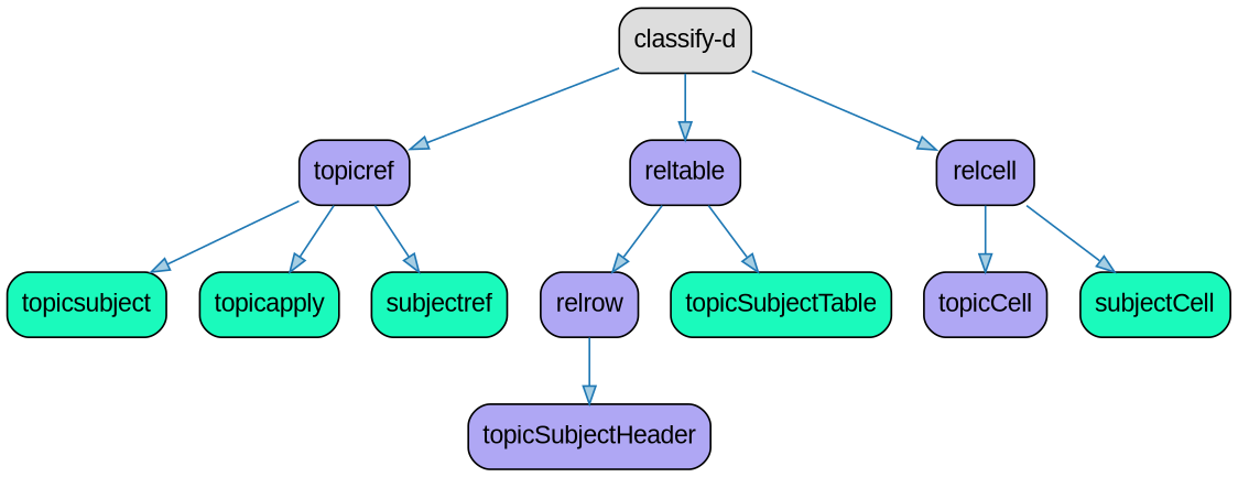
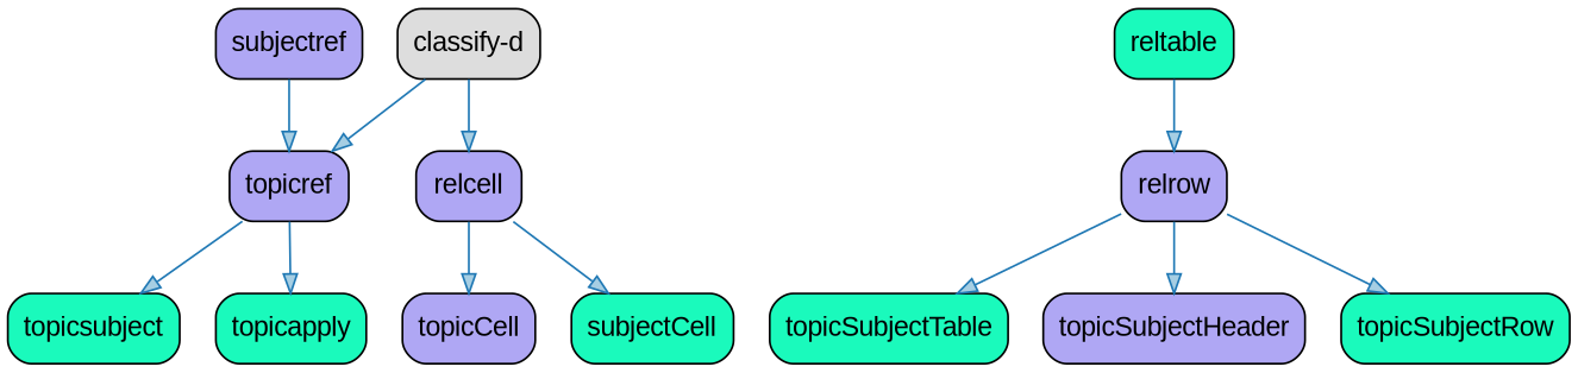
  strict digraph {
    node [fillcolor="#AFA7F4" fontname=Arial shape=Mrecord style=filled]
    edge [color="#1f78b4" fillcolor="#a6cee3"]
    n1 [fillcolor="#DDDDDD" label="classify-d"]
    n2 [label=topicref]
-   n3 [label=reltable]
+   n3 [fillcolor="#1AFABC" label=reltable]
    n4 [label=relcell]
    n5 [fillcolor="#1AFABC" label=topicsubject]
    n6 [fillcolor="#1AFABC" label=topicapply]
-   n7 [fillcolor="#1AFABC" label=subjectref]
+   n7 [label=subjectref]
    n8 [label=relrow]
    n9 [fillcolor="#1AFABC" label=topicSubjectTable]
    n10 [label=topicSubjectHeader]
+   n11 [fillcolor="#1AFABC" label=topicSubjectRow]
    n12 [label=topicCell]
    n13 [fillcolor="#1AFABC" label=subjectCell]
    n1 -> n2
-   n1 -> n3
    n1 -> n4
    n2 -> n5
    n2 -> n6
-   n2 -> n7
+   n7 -> n2
    n3 -> n8
-   n3 -> n9
+   n8 -> n9
    n4 -> n12
    n4 -> n13
    n8 -> n10
+   n8 -> n11
  }
